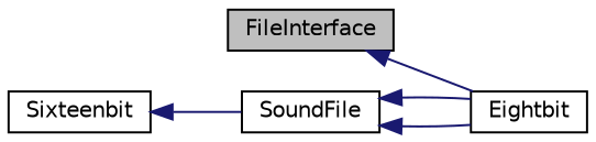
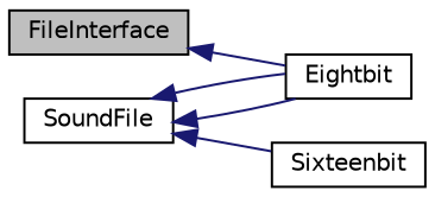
  digraph {
    rankdir=LR
    node [color=black fillcolor=white fontname=Helvetica fontsize=10 shape=record style=filled]
    edge [color=midnightblue dir=back fontname=Helvetica fontsize=10 labelfontname=Helvetica labelfontsize=10 style=solid]
    n1 [fillcolor=grey75 fontcolor=black height=0.2 label=FileInterface width=0.4]
    n2 [height=0.2 label=Eightbit width=0.4]
    n3 [height=0.2 label=SoundFile width=0.4]
    n4 [height=0.2 label=Sixteenbit width=0.4]
    n1 -> n2
    n3 -> n2
    n3 -> n2
-   n4 -> n3
+   n3 -> n4
  }
